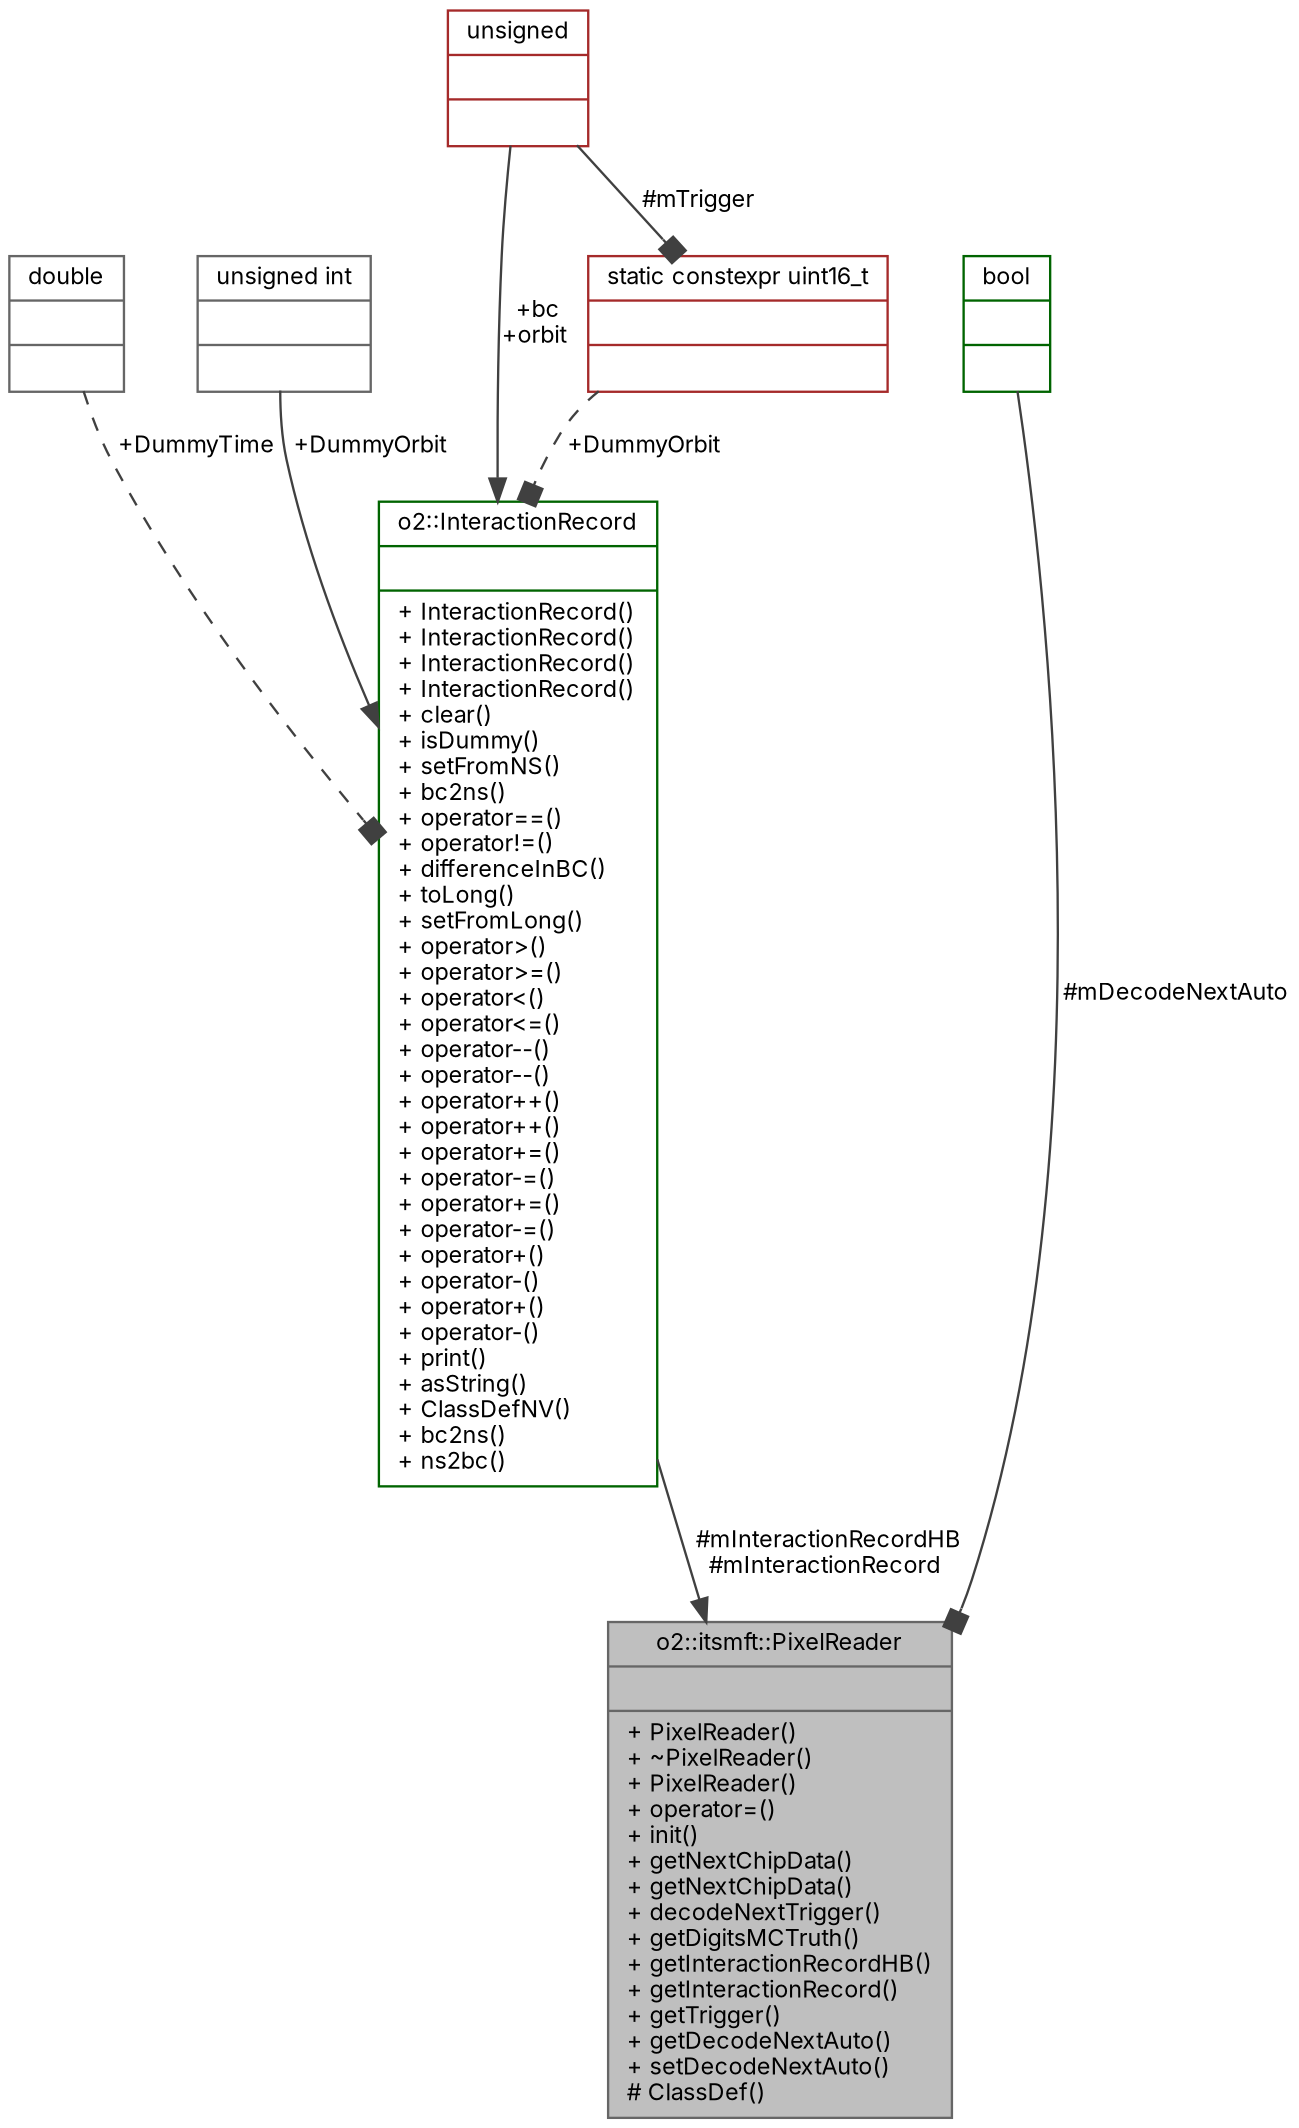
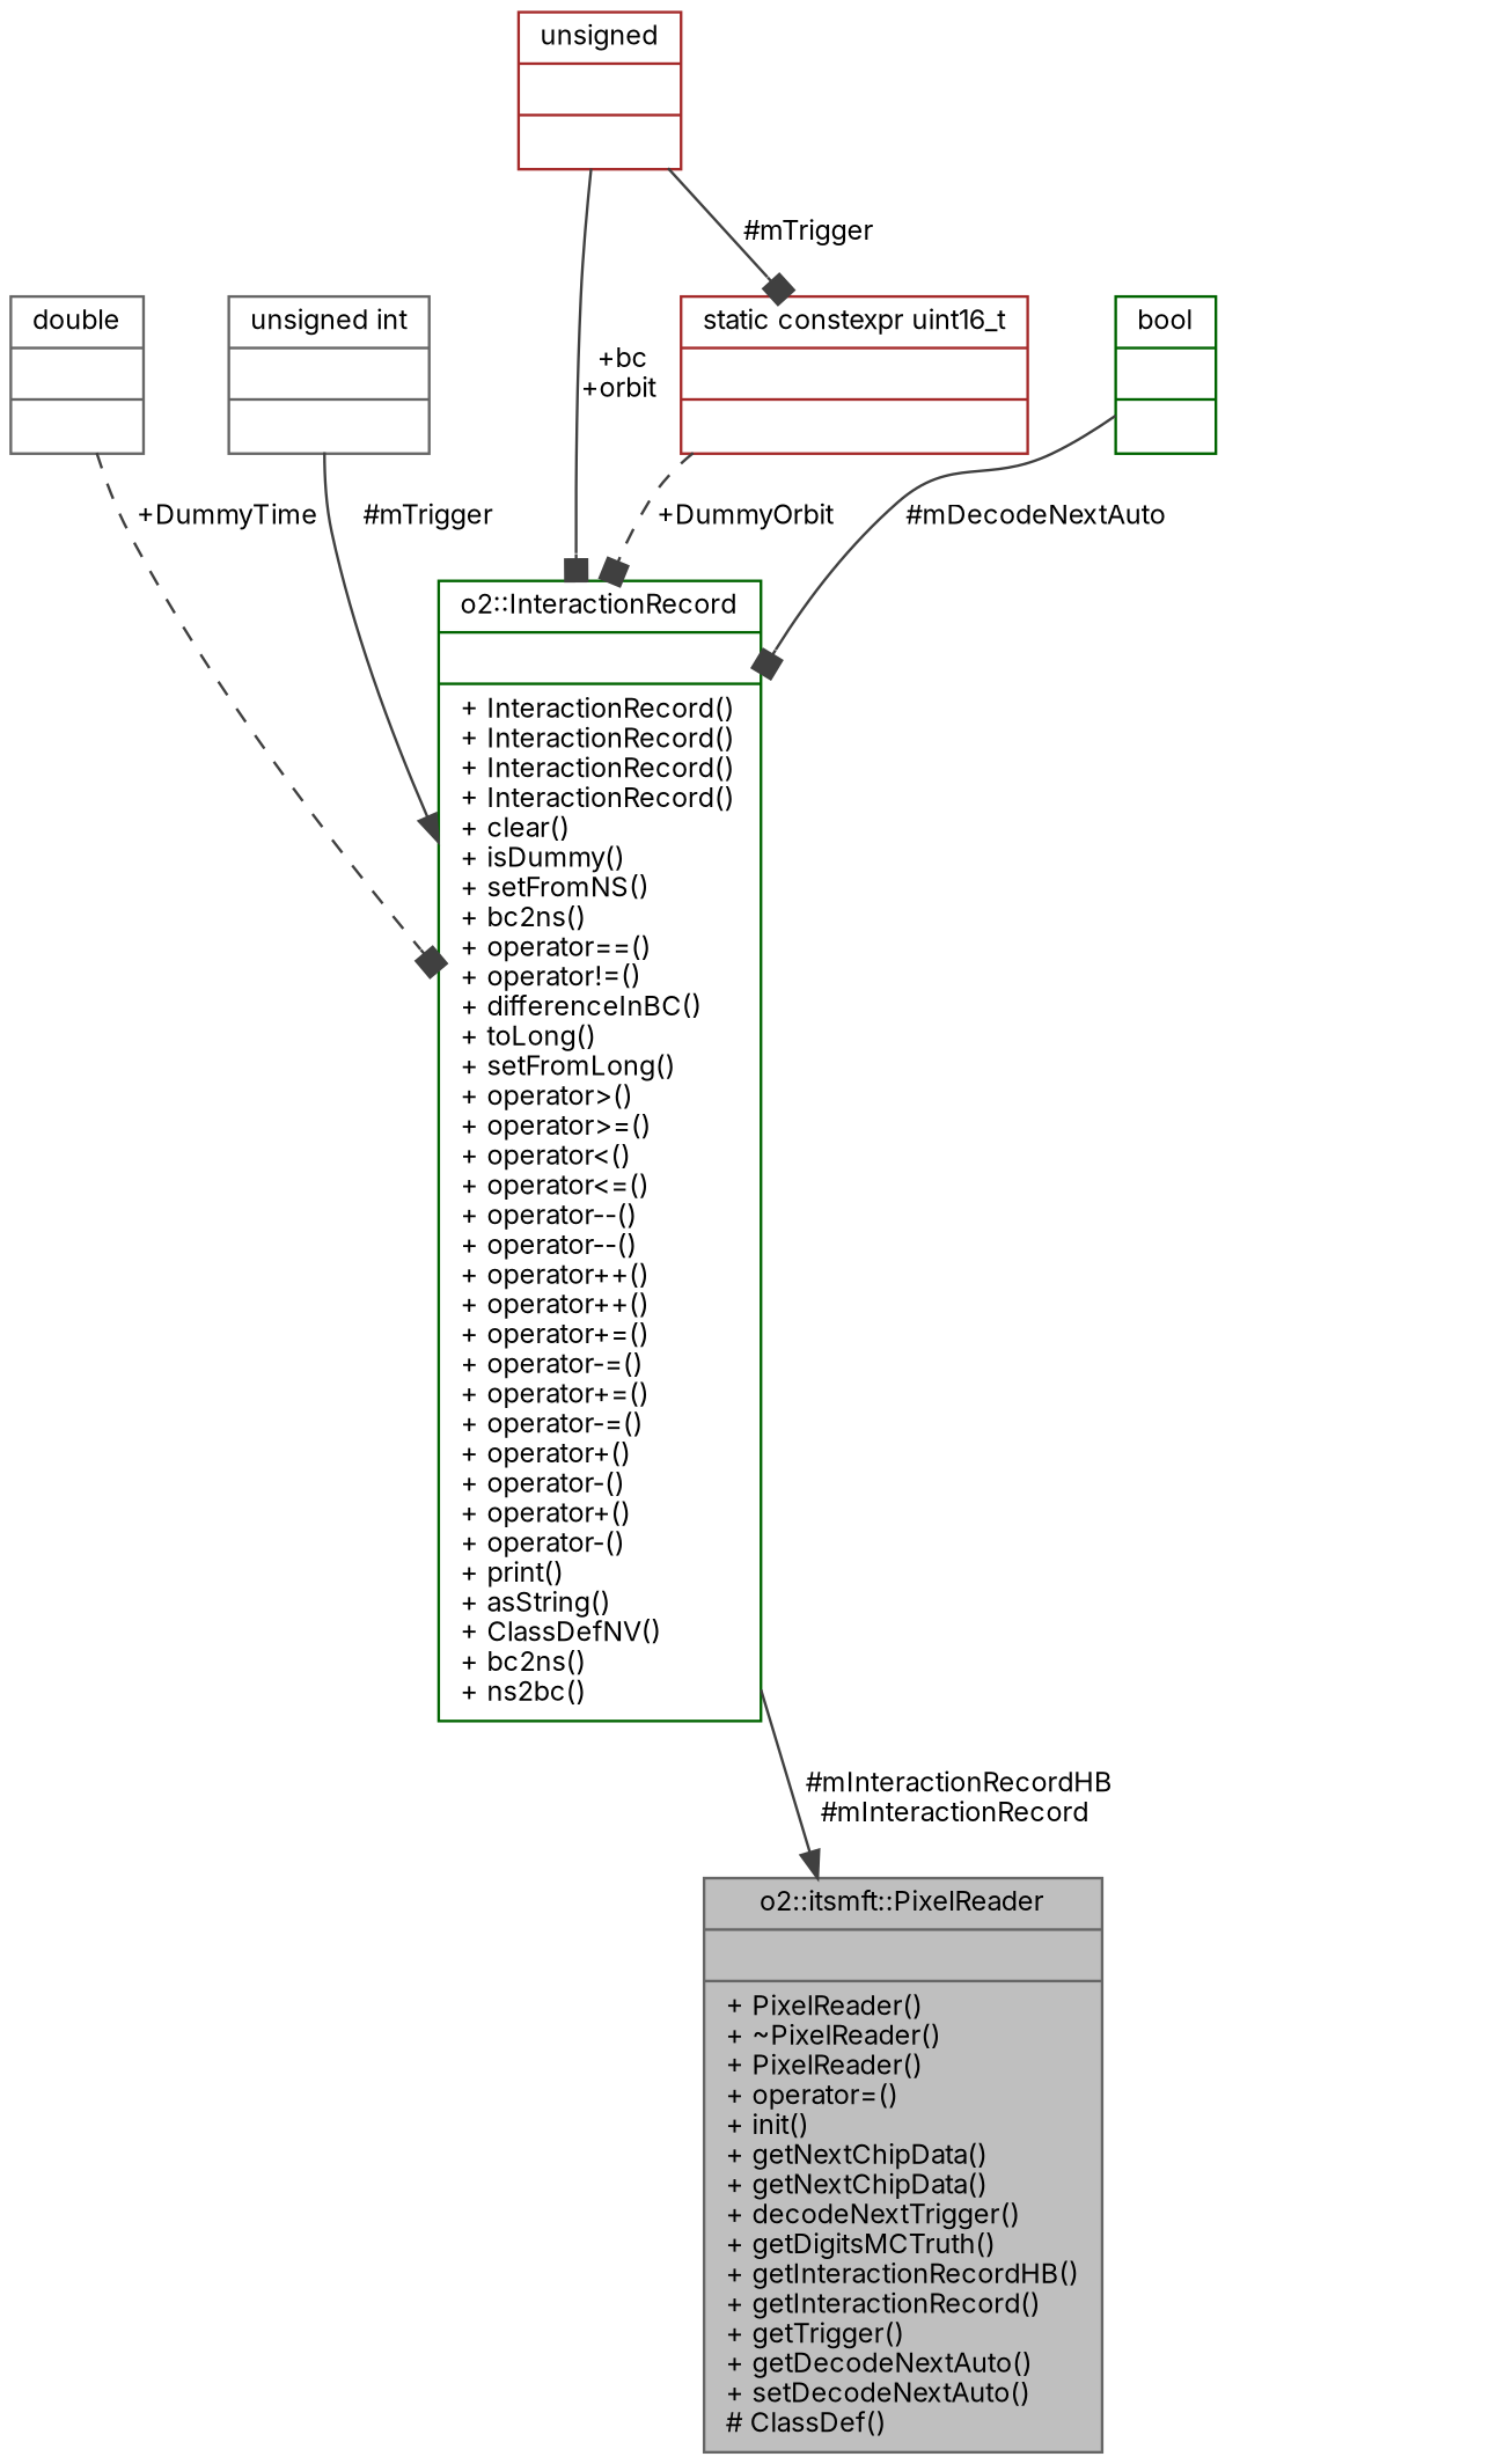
  digraph {
    fontname=Inter
    node [color=gray40 fontname=Inter fontsize=10 shape=record]
    edge [arrowhead=box color=grey25 fontname=Inter fontsize=10 labelfontname=Helvetica labelfontsize=10 style=solid]
    n1 [fillcolor=grey75 fontcolor=black height=0.2 label="{o2::itsmft::PixelReader\n||+ PixelReader()\l+ ~PixelReader()\l+ PixelReader()\l+ operator=()\l+ init()\l+ getNextChipData()\l+ getNextChipData()\l+ decodeNextTrigger()\l+ getDigitsMCTruth()\l+ getInteractionRecordHB()\l+ getInteractionRecord()\l+ getTrigger()\l+ getDecodeNextAuto()\l+ setDecodeNextAuto()\l# ClassDef()\l}" style=filled width=0.4]
    n2 [color=darkgreen height=0.2 label="{o2::InteractionRecord\n||+ InteractionRecord()\l+ InteractionRecord()\l+ InteractionRecord()\l+ InteractionRecord()\l+ clear()\l+ isDummy()\l+ setFromNS()\l+ bc2ns()\l+ operator==()\l+ operator!=()\l+ differenceInBC()\l+ toLong()\l+ setFromLong()\l+ operator\>()\l+ operator\>=()\l+ operator\<()\l+ operator\<=()\l+ operator--()\l+ operator--()\l+ operator++()\l+ operator++()\l+ operator+=()\l+ operator-=()\l+ operator+=()\l+ operator-=()\l+ operator+()\l+ operator-()\l+ operator+()\l+ operator-()\l+ print()\l+ asString()\l+ ClassDefNV()\l+ bc2ns()\l+ ns2bc()\l}" width=0.4]
    n3 [height=0.2 label="{double\n||}" width=0.4]
    n4 [height=0.2 label="{unsigned int\n||}" width=0.4]
    n5 [color=brown height=0.2 label="{unsigned\n||}" width=0.4]
    n6 [color=brown height=0.2 label="{static constexpr uint16_t\n||}" width=0.4]
    n7 [color=darkgreen height=0.2 label="{bool\n||}" width=0.4]
    n2 -> n1 [arrowhead=normal label=" #mInteractionRecordHB\n#mInteractionRecord"]
    n3 -> n2 [label=" +DummyTime" style=dashed]
-   n4 -> n2 [arrowhead=normal label=" +DummyOrbit"]
-   n5 -> n2 [arrowhead=normal label=" +bc\n+orbit"]
+   n4 -> n2 [arrowhead=normal label=" #mTrigger"]
+   n5 -> n2 [label=" +bc\n+orbit"]
    n5 -> n6 [label=" #mTrigger"]
    n6 -> n2 [label=" +DummyOrbit" style=dashed]
-   n7 -> n1 [label=" #mDecodeNextAuto"]
+   n7 -> n2 [label=" #mDecodeNextAuto"]
  }
